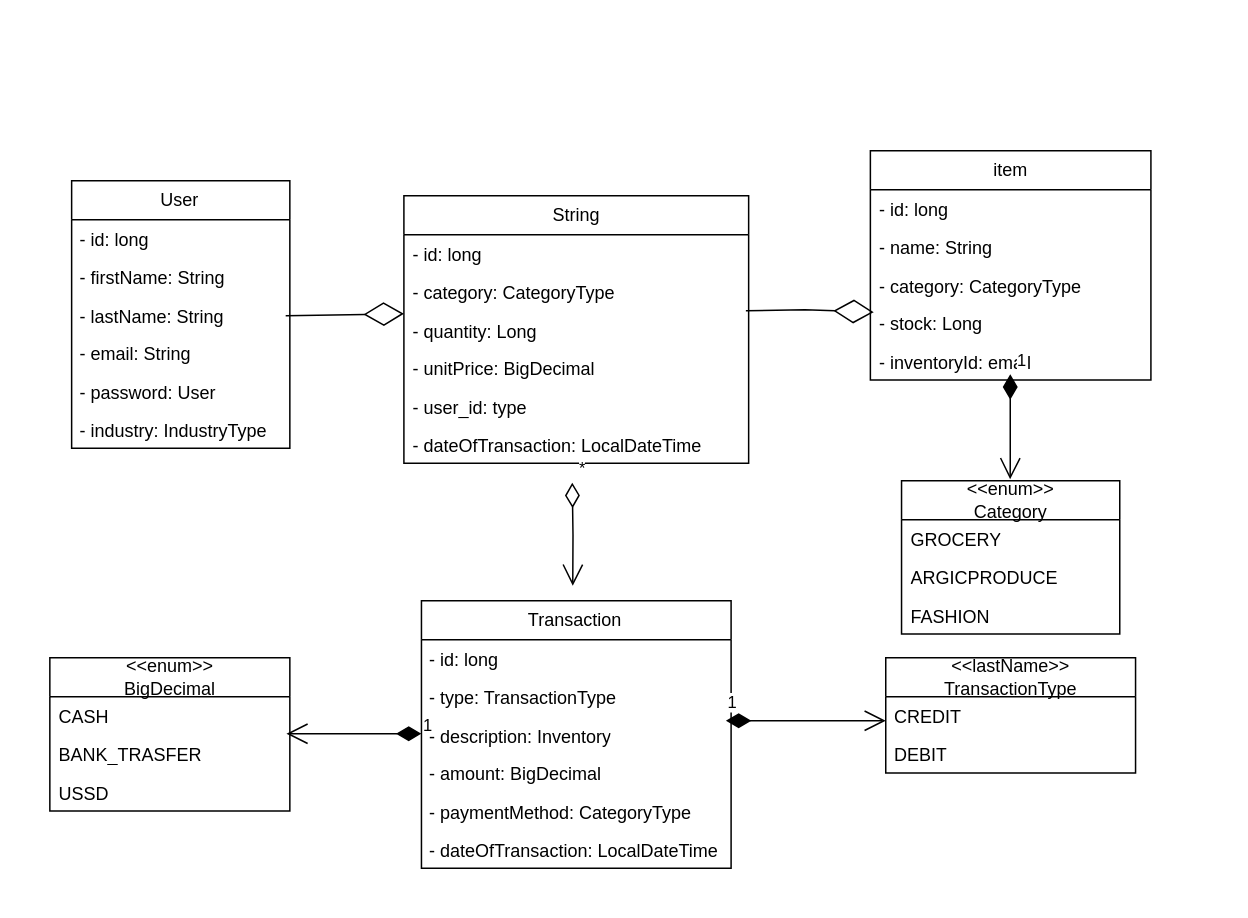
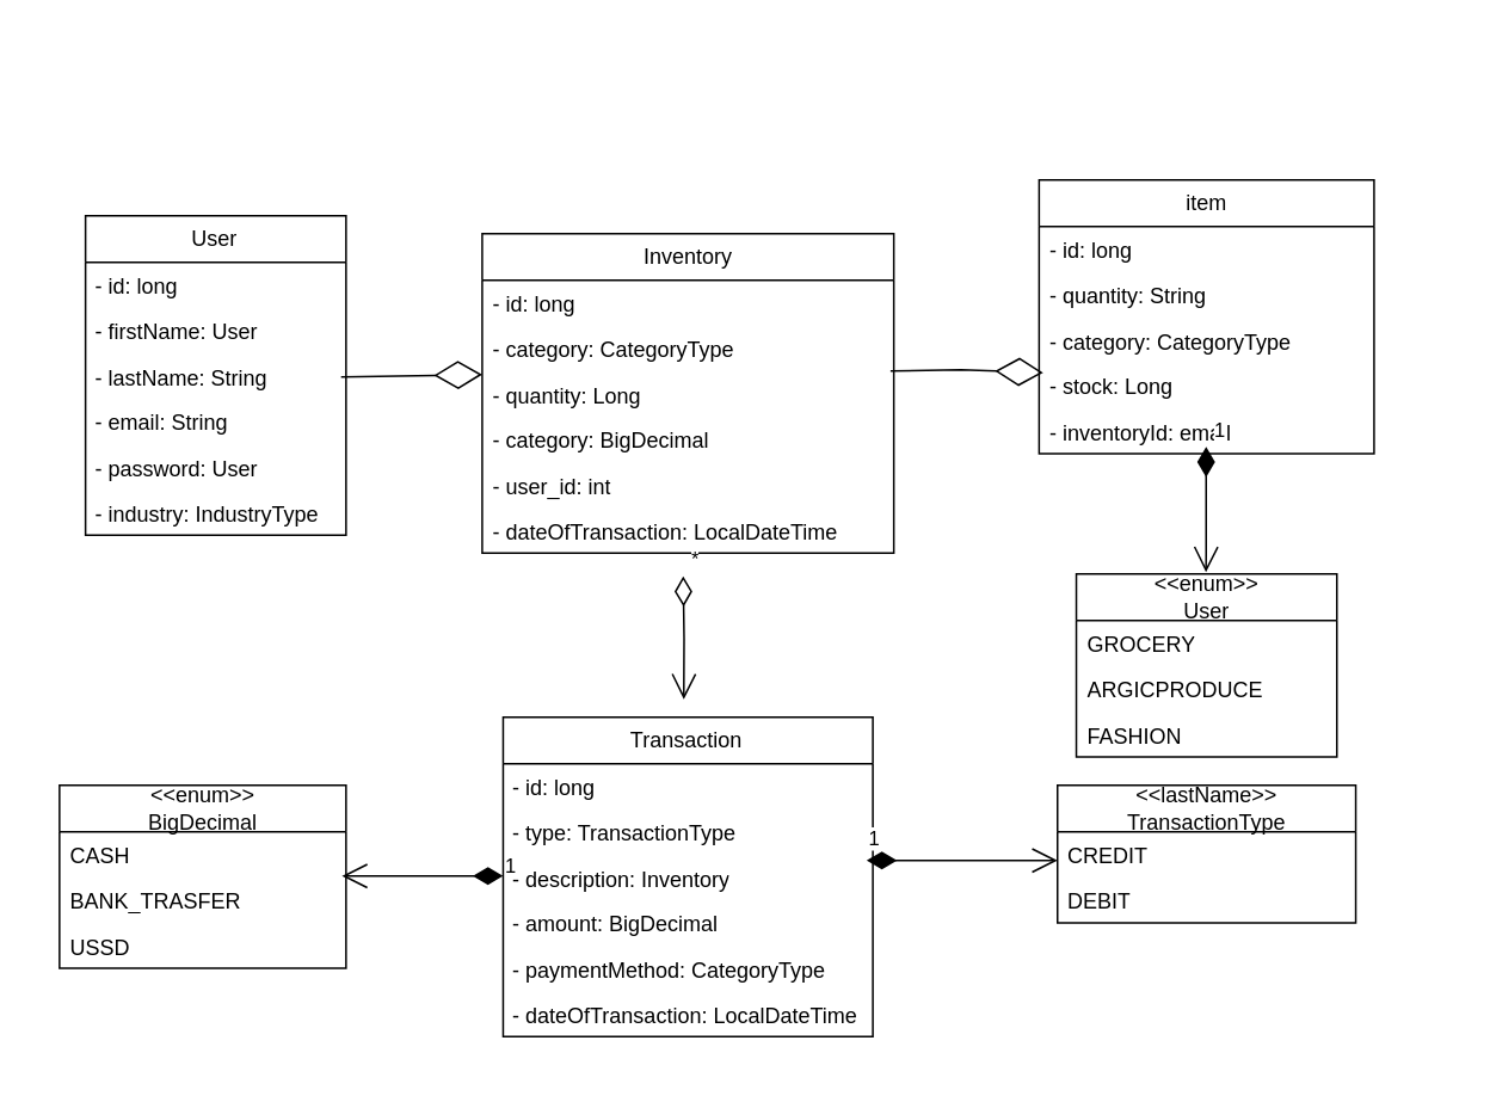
  <mxCell id="0" />
  <mxCell id="1" parent="0" />
  <mxCell id="2" value="" style="group" parent="1" vertex="1" connectable="0"><mxGeometry x="20" y="20" width="790" height="570" as="geometry" /></mxCell>
  <mxCell id="3" value="User" style="swimlane;fontStyle=0;childLayout=stackLayout;horizontal=1;startSize=26;fillColor=none;horizontalStack=0;resizeParent=1;resizeParentMax=0;resizeLast=0;collapsible=1;marginBottom=0;whiteSpace=wrap;html=1;" parent="2" vertex="1"><mxGeometry x="27.26" y="100" width="145.474" height="178.286" as="geometry" /></mxCell>
  <mxCell id="4" value="- id: long" style="text;strokeColor=none;fillColor=none;align=left;verticalAlign=top;spacingLeft=4;spacingRight=4;overflow=hidden;rotatable=0;points=[[0,0.5],[1,0.5]];portConstraint=eastwest;whiteSpace=wrap;html=1;" parent="3" vertex="1"><mxGeometry y="26" width="145.474" height="25.381" as="geometry" /></mxCell>
- <mxCell id="5" value="- firstName: String" style="text;strokeColor=none;fillColor=none;align=left;verticalAlign=top;spacingLeft=4;spacingRight=4;overflow=hidden;rotatable=0;points=[[0,0.5],[1,0.5]];portConstraint=eastwest;whiteSpace=wrap;html=1;" parent="3" vertex="1"><mxGeometry y="51.381" width="145.474" height="25.381" as="geometry" /></mxCell>
+ <mxCell id="5" value="- firstName: User" style="text;strokeColor=none;fillColor=none;align=left;verticalAlign=top;spacingLeft=4;spacingRight=4;overflow=hidden;rotatable=0;points=[[0,0.5],[1,0.5]];portConstraint=eastwest;whiteSpace=wrap;html=1;" parent="3" vertex="1"><mxGeometry y="51.381" width="145.474" height="25.381" as="geometry" /></mxCell>
  <mxCell id="6" value="- lastName: String" style="text;strokeColor=none;fillColor=none;align=left;verticalAlign=top;spacingLeft=4;spacingRight=4;overflow=hidden;rotatable=0;points=[[0,0.5],[1,0.5]];portConstraint=eastwest;whiteSpace=wrap;html=1;" parent="3" vertex="1"><mxGeometry y="76.762" width="145.474" height="25.381" as="geometry" /></mxCell>
  <mxCell id="7" value="- email: String" style="text;strokeColor=none;fillColor=none;align=left;verticalAlign=top;spacingLeft=4;spacingRight=4;overflow=hidden;rotatable=0;points=[[0,0.5],[1,0.5]];portConstraint=eastwest;whiteSpace=wrap;html=1;" parent="3" vertex="1"><mxGeometry y="102.143" width="145.474" height="25.381" as="geometry" /></mxCell>
  <mxCell id="8" value="- password: User" style="text;strokeColor=none;fillColor=none;align=left;verticalAlign=top;spacingLeft=4;spacingRight=4;overflow=hidden;rotatable=0;points=[[0,0.5],[1,0.5]];portConstraint=eastwest;whiteSpace=wrap;html=1;" parent="3" vertex="1"><mxGeometry y="127.524" width="145.474" height="25.381" as="geometry" /></mxCell>
  <mxCell id="9" value="- industry: IndustryType" style="text;strokeColor=none;fillColor=none;align=left;verticalAlign=top;spacingLeft=4;spacingRight=4;overflow=hidden;rotatable=0;points=[[0,0.5],[1,0.5]];portConstraint=eastwest;whiteSpace=wrap;html=1;" parent="3" vertex="1"><mxGeometry y="152.905" width="145.474" height="25.381" as="geometry" /></mxCell>
  <mxCell id="10" value="Transaction" style="swimlane;fontStyle=0;childLayout=stackLayout;horizontal=1;startSize=26;fillColor=none;horizontalStack=0;resizeParent=1;resizeParentMax=0;resizeLast=0;collapsible=1;marginBottom=0;whiteSpace=wrap;html=1;" parent="2" vertex="1"><mxGeometry x="260.47" y="380" width="206.43" height="178.286" as="geometry" /></mxCell>
  <mxCell id="11" value="- id: long" style="text;strokeColor=none;fillColor=none;align=left;verticalAlign=top;spacingLeft=4;spacingRight=4;overflow=hidden;rotatable=0;points=[[0,0.5],[1,0.5]];portConstraint=eastwest;whiteSpace=wrap;html=1;" parent="10" vertex="1"><mxGeometry y="26" width="206.43" height="25.381" as="geometry" /></mxCell>
  <mxCell id="12" value="- type: TransactionType" style="text;strokeColor=none;fillColor=none;align=left;verticalAlign=top;spacingLeft=4;spacingRight=4;overflow=hidden;rotatable=0;points=[[0,0.5],[1,0.5]];portConstraint=eastwest;whiteSpace=wrap;html=1;" parent="10" vertex="1"><mxGeometry y="51.381" width="206.43" height="25.381" as="geometry" /></mxCell>
  <mxCell id="13" value="- description: Inventory" style="text;strokeColor=none;fillColor=none;align=left;verticalAlign=top;spacingLeft=4;spacingRight=4;overflow=hidden;rotatable=0;points=[[0,0.5],[1,0.5]];portConstraint=eastwest;whiteSpace=wrap;html=1;" parent="10" vertex="1"><mxGeometry y="76.762" width="206.43" height="25.381" as="geometry" /></mxCell>
  <mxCell id="14" value="- amount: BigDecimal" style="text;strokeColor=none;fillColor=none;align=left;verticalAlign=top;spacingLeft=4;spacingRight=4;overflow=hidden;rotatable=0;points=[[0,0.5],[1,0.5]];portConstraint=eastwest;whiteSpace=wrap;html=1;" parent="10" vertex="1"><mxGeometry y="102.143" width="206.43" height="25.381" as="geometry" /></mxCell>
  <mxCell id="15" value="- paymentMethod: CategoryType" style="text;strokeColor=none;fillColor=none;align=left;verticalAlign=top;spacingLeft=4;spacingRight=4;overflow=hidden;rotatable=0;points=[[0,0.5],[1,0.5]];portConstraint=eastwest;whiteSpace=wrap;html=1;" parent="10" vertex="1"><mxGeometry y="127.524" width="206.43" height="25.381" as="geometry" /></mxCell>
  <mxCell id="16" value="- dateOfTransaction: LocalDateTime" style="text;strokeColor=none;fillColor=none;align=left;verticalAlign=top;spacingLeft=4;spacingRight=4;overflow=hidden;rotatable=0;points=[[0,0.5],[1,0.5]];portConstraint=eastwest;whiteSpace=wrap;html=1;" vertex="1" parent="10"><mxGeometry y="152.905" width="206.43" height="25.381" as="geometry" /></mxCell>
- <mxCell id="17" value="String" style="swimlane;fontStyle=0;childLayout=stackLayout;horizontal=1;startSize=26;fillColor=none;horizontalStack=0;resizeParent=1;resizeParentMax=0;resizeLast=0;collapsible=1;marginBottom=0;whiteSpace=wrap;html=1;" parent="2" vertex="1"><mxGeometry x="248.77" y="110" width="229.83" height="178.286" as="geometry" /></mxCell>
+ <mxCell id="17" value="Inventory" style="swimlane;fontStyle=0;childLayout=stackLayout;horizontal=1;startSize=26;fillColor=none;horizontalStack=0;resizeParent=1;resizeParentMax=0;resizeLast=0;collapsible=1;marginBottom=0;whiteSpace=wrap;html=1;" parent="2" vertex="1"><mxGeometry x="248.77" y="110" width="229.83" height="178.286" as="geometry" /></mxCell>
  <mxCell id="18" value="- id: long" style="text;strokeColor=none;fillColor=none;align=left;verticalAlign=top;spacingLeft=4;spacingRight=4;overflow=hidden;rotatable=0;points=[[0,0.5],[1,0.5]];portConstraint=eastwest;whiteSpace=wrap;html=1;" parent="17" vertex="1"><mxGeometry y="26" width="229.83" height="25.381" as="geometry" /></mxCell>
  <mxCell id="19" value="- category: CategoryType" style="text;strokeColor=none;fillColor=none;align=left;verticalAlign=top;spacingLeft=4;spacingRight=4;overflow=hidden;rotatable=0;points=[[0,0.5],[1,0.5]];portConstraint=eastwest;whiteSpace=wrap;html=1;" parent="17" vertex="1"><mxGeometry y="51.381" width="229.83" height="25.381" as="geometry" /></mxCell>
  <mxCell id="20" value="- quantity: Long" style="text;strokeColor=none;fillColor=none;align=left;verticalAlign=top;spacingLeft=4;spacingRight=4;overflow=hidden;rotatable=0;points=[[0,0.5],[1,0.5]];portConstraint=eastwest;whiteSpace=wrap;html=1;" parent="17" vertex="1"><mxGeometry y="76.762" width="229.83" height="25.381" as="geometry" /></mxCell>
- <mxCell id="21" value="- unitPrice: BigDecimal" style="text;strokeColor=none;fillColor=none;align=left;verticalAlign=top;spacingLeft=4;spacingRight=4;overflow=hidden;rotatable=0;points=[[0,0.5],[1,0.5]];portConstraint=eastwest;whiteSpace=wrap;html=1;" parent="17" vertex="1"><mxGeometry y="102.143" width="229.83" height="25.381" as="geometry" /></mxCell>
- <mxCell id="22" value="- user_id: type" style="text;strokeColor=none;fillColor=none;align=left;verticalAlign=top;spacingLeft=4;spacingRight=4;overflow=hidden;rotatable=0;points=[[0,0.5],[1,0.5]];portConstraint=eastwest;whiteSpace=wrap;html=1;" parent="17" vertex="1"><mxGeometry y="127.524" width="229.83" height="25.381" as="geometry" /></mxCell>
+ <mxCell id="21" value="- category: BigDecimal" style="text;strokeColor=none;fillColor=none;align=left;verticalAlign=top;spacingLeft=4;spacingRight=4;overflow=hidden;rotatable=0;points=[[0,0.5],[1,0.5]];portConstraint=eastwest;whiteSpace=wrap;html=1;" parent="17" vertex="1"><mxGeometry y="102.143" width="229.83" height="25.381" as="geometry" /></mxCell>
+ <mxCell id="22" value="- user_id: int" style="text;strokeColor=none;fillColor=none;align=left;verticalAlign=top;spacingLeft=4;spacingRight=4;overflow=hidden;rotatable=0;points=[[0,0.5],[1,0.5]];portConstraint=eastwest;whiteSpace=wrap;html=1;" parent="17" vertex="1"><mxGeometry y="127.524" width="229.83" height="25.381" as="geometry" /></mxCell>
  <mxCell id="23" value="- dateOfTransaction: LocalDateTime" style="text;strokeColor=none;fillColor=none;align=left;verticalAlign=top;spacingLeft=4;spacingRight=4;overflow=hidden;rotatable=0;points=[[0,0.5],[1,0.5]];portConstraint=eastwest;whiteSpace=wrap;html=1;" vertex="1" parent="17"><mxGeometry y="152.905" width="229.83" height="25.381" as="geometry" /></mxCell>
  <mxCell id="24" value="item" style="swimlane;fontStyle=0;childLayout=stackLayout;horizontal=1;startSize=26;fillColor=none;horizontalStack=0;resizeParent=1;resizeParentMax=0;resizeLast=0;collapsible=1;marginBottom=0;whiteSpace=wrap;html=1;" parent="2" vertex="1"><mxGeometry x="559.745" y="80" width="187.038" height="152.905" as="geometry" /></mxCell>
  <mxCell id="25" value="- id: long" style="text;strokeColor=none;fillColor=none;align=left;verticalAlign=top;spacingLeft=4;spacingRight=4;overflow=hidden;rotatable=0;points=[[0,0.5],[1,0.5]];portConstraint=eastwest;whiteSpace=wrap;html=1;" parent="24" vertex="1"><mxGeometry y="26" width="187.038" height="25.381" as="geometry" /></mxCell>
- <mxCell id="26" value="- name: String" style="text;strokeColor=none;fillColor=none;align=left;verticalAlign=top;spacingLeft=4;spacingRight=4;overflow=hidden;rotatable=0;points=[[0,0.5],[1,0.5]];portConstraint=eastwest;whiteSpace=wrap;html=1;" parent="24" vertex="1"><mxGeometry y="51.381" width="187.038" height="25.381" as="geometry" /></mxCell>
+ <mxCell id="26" value="- quantity: String" style="text;strokeColor=none;fillColor=none;align=left;verticalAlign=top;spacingLeft=4;spacingRight=4;overflow=hidden;rotatable=0;points=[[0,0.5],[1,0.5]];portConstraint=eastwest;whiteSpace=wrap;html=1;" parent="24" vertex="1"><mxGeometry y="51.381" width="187.038" height="25.381" as="geometry" /></mxCell>
  <mxCell id="27" value="- category: CategoryType" style="text;strokeColor=none;fillColor=none;align=left;verticalAlign=top;spacingLeft=4;spacingRight=4;overflow=hidden;rotatable=0;points=[[0,0.5],[1,0.5]];portConstraint=eastwest;whiteSpace=wrap;html=1;" parent="24" vertex="1"><mxGeometry y="76.762" width="187.038" height="25.381" as="geometry" /></mxCell>
  <mxCell id="28" value="- stock: Long" style="text;strokeColor=none;fillColor=none;align=left;verticalAlign=top;spacingLeft=4;spacingRight=4;overflow=hidden;rotatable=0;points=[[0,0.5],[1,0.5]];portConstraint=eastwest;whiteSpace=wrap;html=1;" parent="24" vertex="1"><mxGeometry y="102.143" width="187.038" height="25.381" as="geometry" /></mxCell>
  <mxCell id="29" value="- inventoryId: email" style="text;strokeColor=none;fillColor=none;align=left;verticalAlign=top;spacingLeft=4;spacingRight=4;overflow=hidden;rotatable=0;points=[[0,0.5],[1,0.5]];portConstraint=eastwest;whiteSpace=wrap;html=1;" parent="24" vertex="1"><mxGeometry y="127.524" width="187.038" height="25.381" as="geometry" /></mxCell>
  <mxCell id="30" value="" style="endArrow=diamondThin;endFill=0;endSize=24;html=1;rounded=0;entryX=-0.019;entryY=-0.077;entryDx=0;entryDy=0;entryPerimeter=0;exitX=0.981;exitY=0.522;exitDx=0;exitDy=0;exitPerimeter=0;" parent="2" source="6" edge="1"><mxGeometry width="160" relative="1" as="geometry"><mxPoint x="180" y="189" as="sourcePoint" /><mxPoint x="248.773" y="188.648" as="targetPoint" /></mxGeometry></mxCell>
  <mxCell id="31" value="*" style="endArrow=open;html=1;endSize=12;startArrow=diamondThin;startSize=14;startFill=0;edgeStyle=orthogonalEdgeStyle;align=left;verticalAlign=bottom;rounded=0;entryX=0.571;entryY=0;entryDx=0;entryDy=0;entryPerimeter=0;" parent="2" edge="1"><mxGeometry x="-1" y="3" relative="1" as="geometry"><mxPoint x="361" y="301.333" as="sourcePoint" /><mxPoint x="361.342" y="370" as="targetPoint" /></mxGeometry></mxCell>
  <mxCell id="32" value="" style="endArrow=diamondThin;endFill=0;endSize=24;html=1;rounded=0;entryX=0.022;entryY=0.099;entryDx=0;entryDy=0;entryPerimeter=0;exitX=0.992;exitY=-0.004;exitDx=0;exitDy=0;exitPerimeter=0;" parent="2" edge="1" source="20"><mxGeometry width="160" relative="1" as="geometry"><mxPoint x="486" y="188" as="sourcePoint" /><mxPoint x="562.01" y="187.656" as="targetPoint" /><Array as="points"><mxPoint x="516" y="186" /></Array></mxGeometry></mxCell>
  <mxCell id="33" value="&amp;lt;&amp;lt;lastName&amp;gt;&amp;gt;&lt;div&gt;TransactionType&lt;/div&gt;" style="swimlane;fontStyle=0;childLayout=stackLayout;horizontal=1;startSize=26;fillColor=none;horizontalStack=0;resizeParent=1;resizeParentMax=0;resizeLast=0;collapsible=1;marginBottom=0;whiteSpace=wrap;html=1;" parent="2" vertex="1"><mxGeometry x="569.997" y="418.07" width="166.543" height="76.762" as="geometry" /></mxCell>
  <mxCell id="34" value="CREDIT" style="text;strokeColor=none;fillColor=none;align=left;verticalAlign=top;spacingLeft=4;spacingRight=4;overflow=hidden;rotatable=0;points=[[0,0.5],[1,0.5]];portConstraint=eastwest;whiteSpace=wrap;html=1;" parent="33" vertex="1"><mxGeometry y="26" width="166.543" height="25.381" as="geometry" /></mxCell>
  <mxCell id="35" value="DEBIT" style="text;strokeColor=none;fillColor=none;align=left;verticalAlign=top;spacingLeft=4;spacingRight=4;overflow=hidden;rotatable=0;points=[[0,0.5],[1,0.5]];portConstraint=eastwest;whiteSpace=wrap;html=1;" parent="33" vertex="1"><mxGeometry y="51.381" width="166.543" height="25.381" as="geometry" /></mxCell>
- <mxCell id="36" value="&amp;lt;&amp;lt;enum&amp;gt;&amp;gt;&lt;div&gt;Category&lt;/div&gt;" style="swimlane;fontStyle=0;childLayout=stackLayout;horizontal=1;startSize=26;fillColor=none;horizontalStack=0;resizeParent=1;resizeParentMax=0;resizeLast=0;collapsible=1;marginBottom=0;whiteSpace=wrap;html=1;" parent="2" vertex="1"><mxGeometry x="580.53" y="300" width="145.476" height="102.143" as="geometry" /></mxCell>
+ <mxCell id="36" value="&amp;lt;&amp;lt;enum&amp;gt;&amp;gt;&lt;div&gt;User&lt;/div&gt;" style="swimlane;fontStyle=0;childLayout=stackLayout;horizontal=1;startSize=26;fillColor=none;horizontalStack=0;resizeParent=1;resizeParentMax=0;resizeLast=0;collapsible=1;marginBottom=0;whiteSpace=wrap;html=1;" parent="2" vertex="1"><mxGeometry x="580.53" y="300" width="145.476" height="102.143" as="geometry" /></mxCell>
  <mxCell id="37" value="GROCERY" style="text;strokeColor=none;fillColor=none;align=left;verticalAlign=top;spacingLeft=4;spacingRight=4;overflow=hidden;rotatable=0;points=[[0,0.5],[1,0.5]];portConstraint=eastwest;whiteSpace=wrap;html=1;" parent="36" vertex="1"><mxGeometry y="26" width="145.476" height="25.381" as="geometry" /></mxCell>
  <mxCell id="38" value="ARGICPRODUCE" style="text;strokeColor=none;fillColor=none;align=left;verticalAlign=top;spacingLeft=4;spacingRight=4;overflow=hidden;rotatable=0;points=[[0,0.5],[1,0.5]];portConstraint=eastwest;whiteSpace=wrap;html=1;" parent="36" vertex="1"><mxGeometry y="51.381" width="145.476" height="25.381" as="geometry" /></mxCell>
  <mxCell id="39" value="FASHION" style="text;strokeColor=none;fillColor=none;align=left;verticalAlign=top;spacingLeft=4;spacingRight=4;overflow=hidden;rotatable=0;points=[[0,0.5],[1,0.5]];portConstraint=eastwest;whiteSpace=wrap;html=1;" parent="36" vertex="1"><mxGeometry y="76.762" width="145.476" height="25.381" as="geometry" /></mxCell>
  <mxCell id="40" value="&amp;lt;&amp;lt;enum&amp;gt;&amp;gt;&lt;div&gt;BigDecimal&lt;/div&gt;" style="swimlane;fontStyle=0;childLayout=stackLayout;horizontal=1;startSize=26;fillColor=none;horizontalStack=0;resizeParent=1;resizeParentMax=0;resizeLast=0;collapsible=1;marginBottom=0;whiteSpace=wrap;html=1;" parent="2" vertex="1"><mxGeometry x="12.73" y="418.07" width="160" height="102.143" as="geometry" /></mxCell>
  <mxCell id="41" value="CASH" style="text;strokeColor=none;fillColor=none;align=left;verticalAlign=top;spacingLeft=4;spacingRight=4;overflow=hidden;rotatable=0;points=[[0,0.5],[1,0.5]];portConstraint=eastwest;whiteSpace=wrap;html=1;" parent="40" vertex="1"><mxGeometry y="26" width="160" height="25.381" as="geometry" /></mxCell>
  <mxCell id="42" value="BANK_TRASFER" style="text;strokeColor=none;fillColor=none;align=left;verticalAlign=top;spacingLeft=4;spacingRight=4;overflow=hidden;rotatable=0;points=[[0,0.5],[1,0.5]];portConstraint=eastwest;whiteSpace=wrap;html=1;" parent="40" vertex="1"><mxGeometry y="51.381" width="160" height="25.381" as="geometry" /></mxCell>
  <mxCell id="43" value="USSD" style="text;strokeColor=none;fillColor=none;align=left;verticalAlign=top;spacingLeft=4;spacingRight=4;overflow=hidden;rotatable=0;points=[[0,0.5],[1,0.5]];portConstraint=eastwest;whiteSpace=wrap;html=1;" parent="40" vertex="1"><mxGeometry y="76.762" width="160" height="25.381" as="geometry" /></mxCell>
  <mxCell id="44" value="1" style="endArrow=open;html=1;endSize=12;startArrow=diamondThin;startSize=14;startFill=1;edgeStyle=orthogonalEdgeStyle;align=left;verticalAlign=bottom;rounded=0;" parent="2" edge="1"><mxGeometry x="-1" y="3" relative="1" as="geometry"><mxPoint x="653" y="229" as="sourcePoint" /><mxPoint x="652.92" y="299" as="targetPoint" /><Array as="points"><mxPoint x="653" y="289" /><mxPoint x="653" y="289" /></Array></mxGeometry></mxCell>
  <mxCell id="45" value="1" style="endArrow=open;html=1;endSize=12;startArrow=diamondThin;startSize=14;startFill=1;edgeStyle=orthogonalEdgeStyle;align=left;verticalAlign=bottom;rounded=0;" edge="1" parent="2"><mxGeometry x="-1" y="3" relative="1" as="geometry"><mxPoint x="260.47" y="468.64" as="sourcePoint" /><mxPoint x="170.47" y="468.64" as="targetPoint" /></mxGeometry></mxCell>
  <mxCell id="46" value="1" style="endArrow=open;html=1;endSize=12;startArrow=diamondThin;startSize=14;startFill=1;edgeStyle=orthogonalEdgeStyle;align=left;verticalAlign=bottom;rounded=0;" edge="1" parent="2"><mxGeometry x="-1" y="3" relative="1" as="geometry"><mxPoint x="463.46" y="460" as="sourcePoint" /><mxPoint x="570" y="460" as="targetPoint" /></mxGeometry></mxCell>
